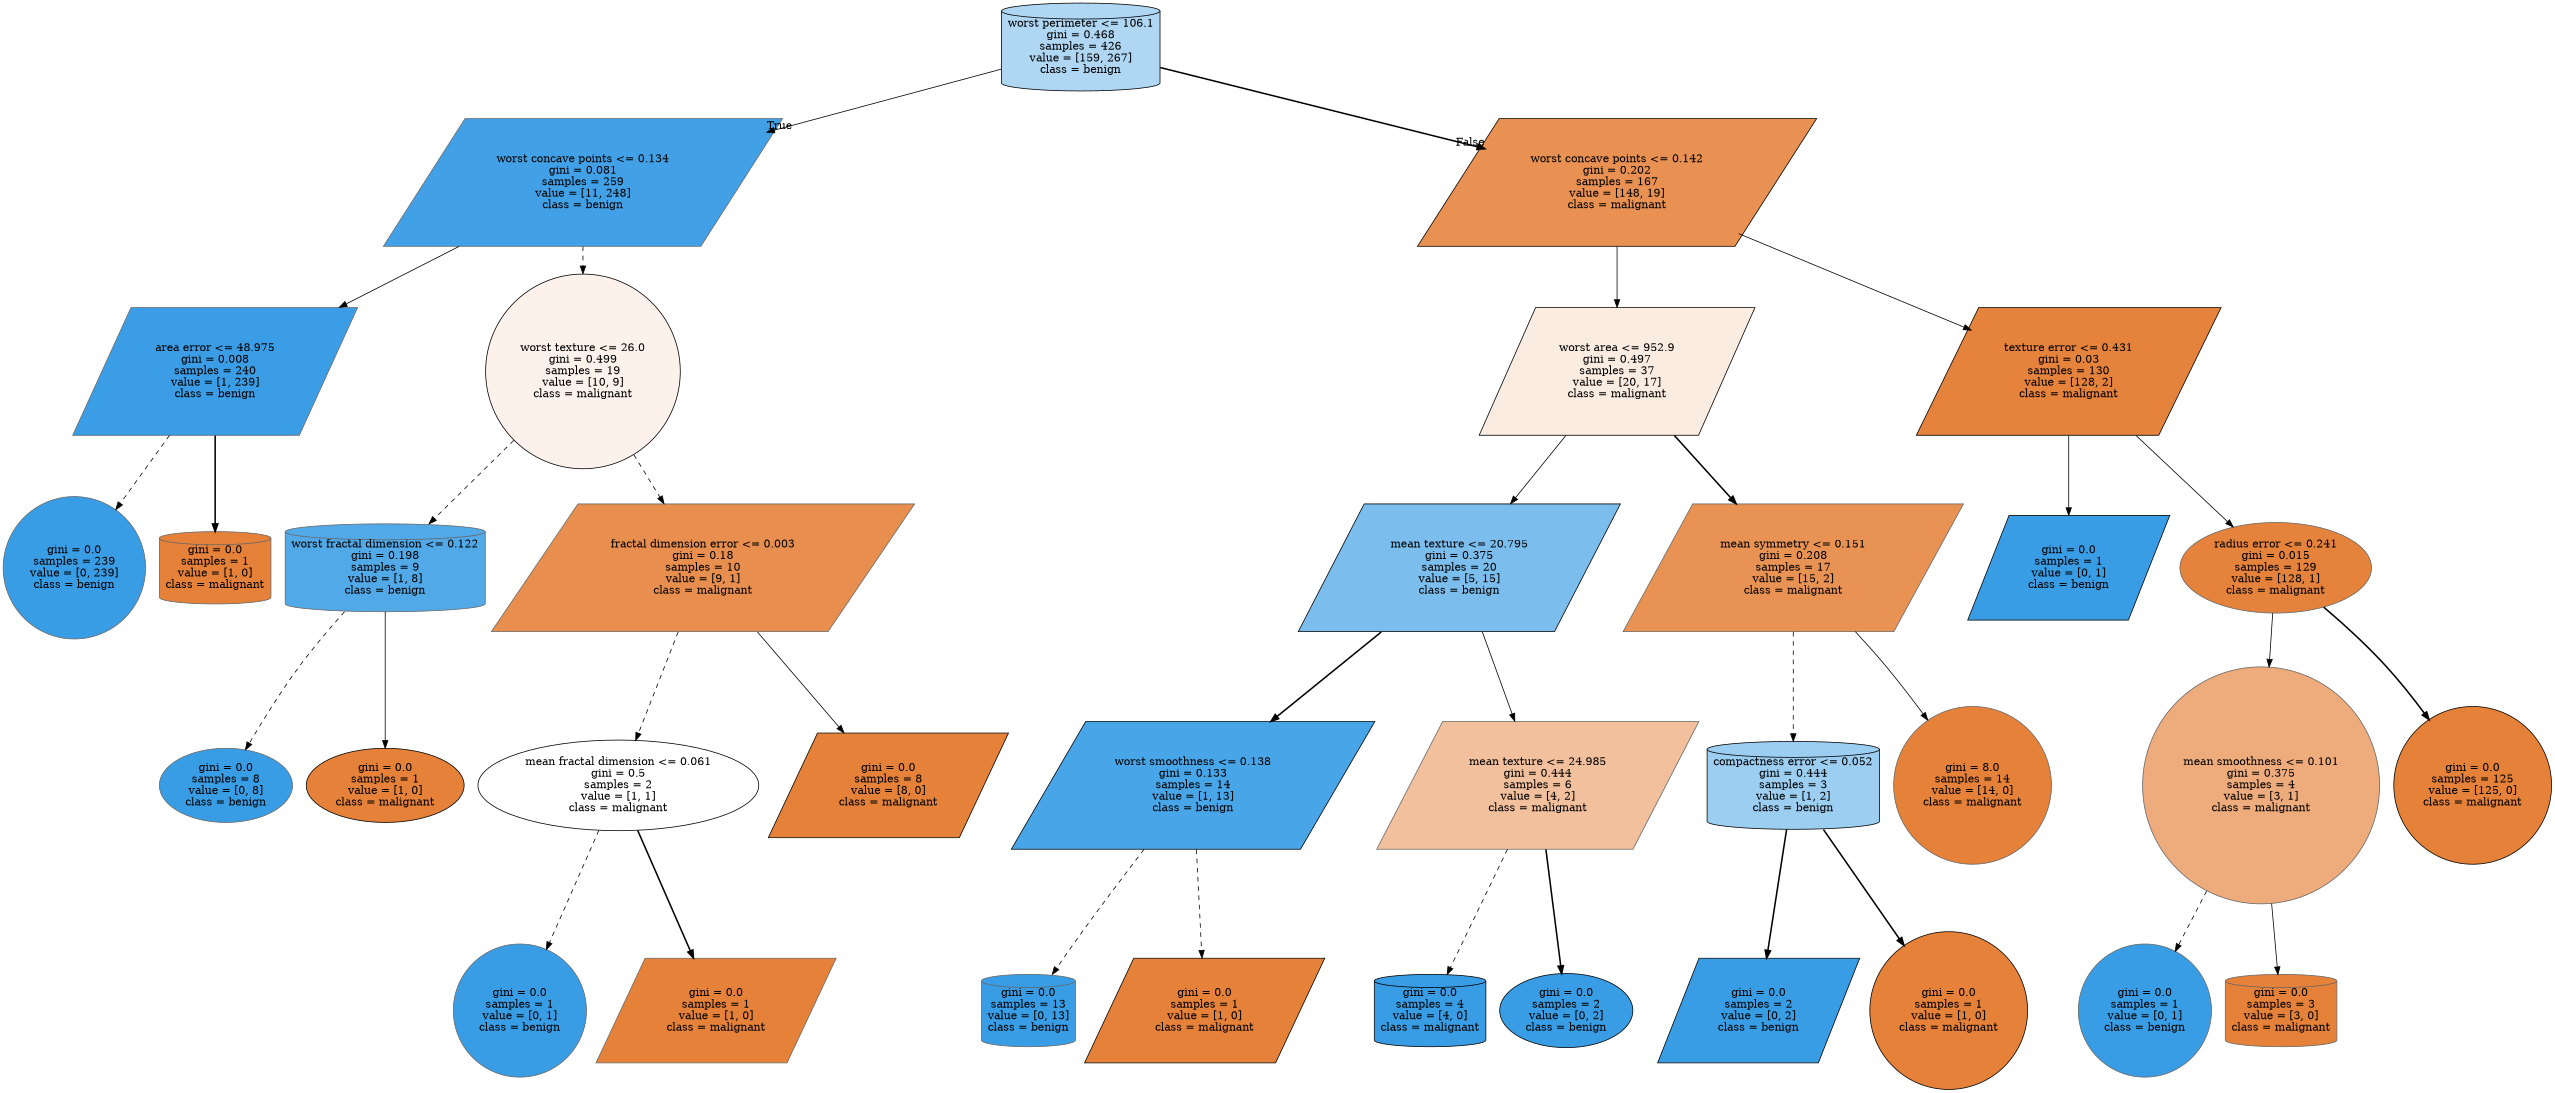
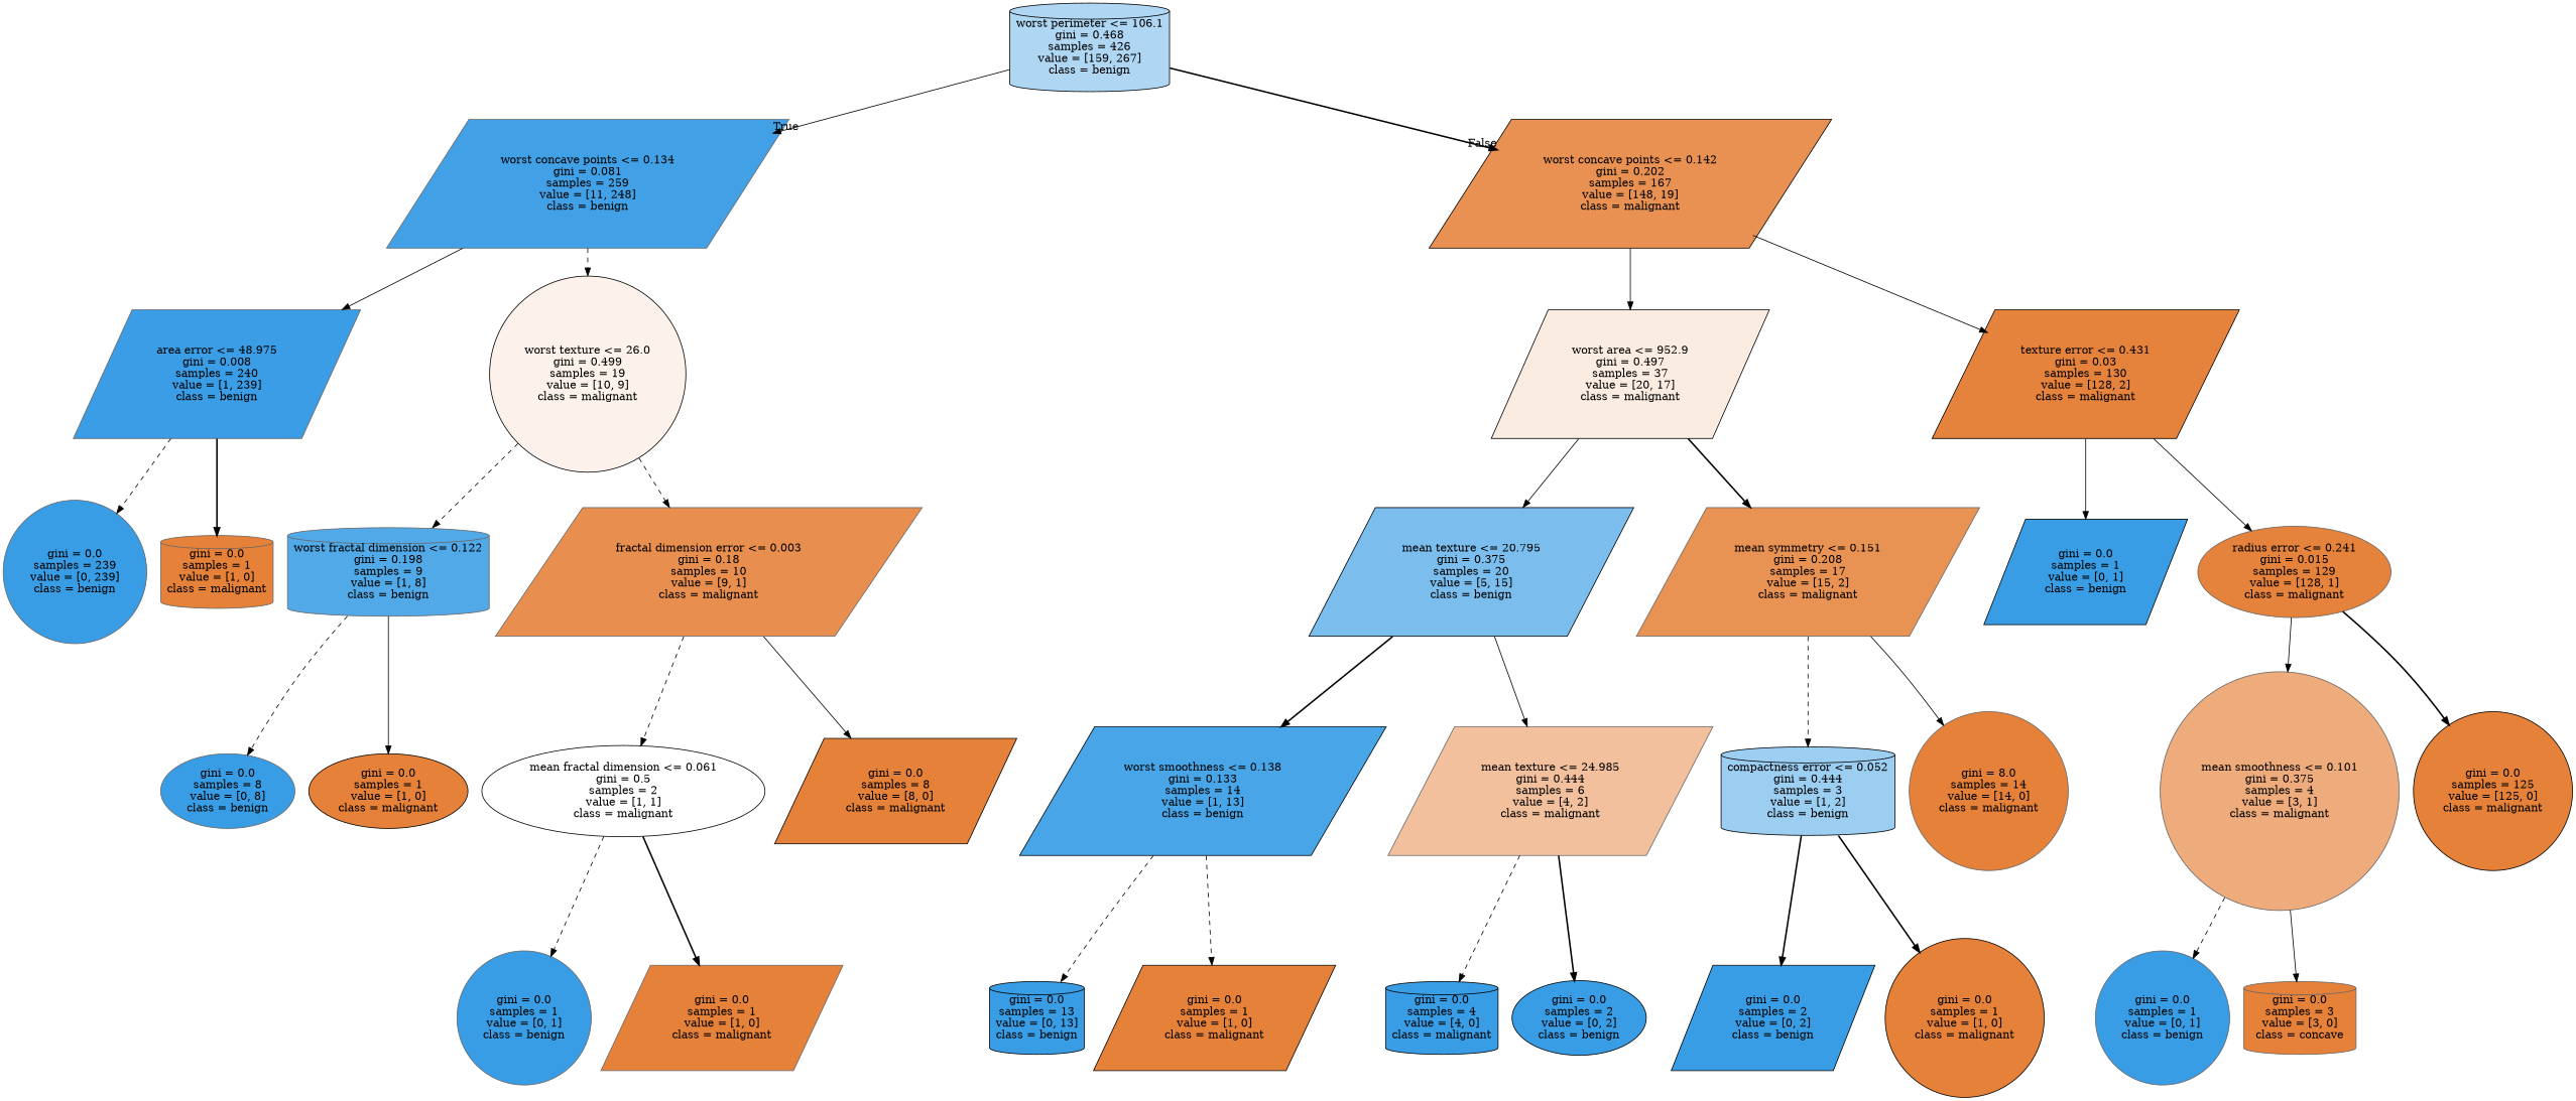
  digraph {
    node [color=black fillcolor="#399de5" shape=parallelogram style=filled]
    edge [style=solid]
    n1 [fillcolor="#afd7f4" label="worst perimeter <= 106.1\ngini = 0.468\nsamples = 426\nvalue = [159, 267]\nclass = benign" shape=cylinder]
    n2 [color=gray40 fillcolor="#42a1e6" label="worst concave points <= 0.134\ngini = 0.081\nsamples = 259\nvalue = [11, 248]\nclass = benign"]
    n3 [fillcolor="#e89152" label="worst concave points <= 0.142\ngini = 0.202\nsamples = 167\nvalue = [148, 19]\nclass = malignant"]
    n4 [color=gray40 fillcolor="#3a9de5" label="area error <= 48.975\ngini = 0.008\nsamples = 240\nvalue = [1, 239]\nclass = benign"]
    n5 [fillcolor="#fcf2eb" label="worst texture <= 26.0\ngini = 0.499\nsamples = 19\nvalue = [10, 9]\nclass = malignant" shape=circle]
    n6 [fillcolor="#fbece1" label="worst area <= 952.9\ngini = 0.497\nsamples = 37\nvalue = [20, 17]\nclass = malignant"]
    n7 [fillcolor="#e5833c" label="texture error <= 0.431\ngini = 0.03\nsamples = 130\nvalue = [128, 2]\nclass = malignant"]
    n8 [color=gray40 label="gini = 0.0\nsamples = 239\nvalue = [0, 239]\nclass = benign" shape=circle]
    n9 [color=gray40 fillcolor="#e58139" label="gini = 0.0\nsamples = 1\nvalue = [1, 0]\nclass = malignant" shape=cylinder]
    n10 [color=gray40 fillcolor="#52a9e8" label="worst fractal dimension <= 0.122\ngini = 0.198\nsamples = 9\nvalue = [1, 8]\nclass = benign" shape=cylinder]
    n11 [color=gray40 fillcolor="#e88f4f" label="fractal dimension error <= 0.003\ngini = 0.18\nsamples = 10\nvalue = [9, 1]\nclass = malignant"]
    n12 [color=gray40 label="gini = 0.0\nsamples = 8\nvalue = [0, 8]\nclass = benign" shape=ellipse]
    n13 [fillcolor="#e58139" label="gini = 0.0\nsamples = 1\nvalue = [1, 0]\nclass = malignant" shape=ellipse]
    n14 [fillcolor="#ffffff" label="mean fractal dimension <= 0.061\ngini = 0.5\nsamples = 2\nvalue = [1, 1]\nclass = malignant" shape=ellipse]
    n15 [fillcolor="#e58139" label="gini = 0.0\nsamples = 8\nvalue = [8, 0]\nclass = malignant"]
    n16 [color=gray40 label="gini = 0.0\nsamples = 1\nvalue = [0, 1]\nclass = benign" shape=circle]
    n17 [color=gray40 fillcolor="#e58139" label="gini = 0.0\nsamples = 1\nvalue = [1, 0]\nclass = malignant"]
    n18 [fillcolor="#7bbeee" label="mean texture <= 20.795\ngini = 0.375\nsamples = 20\nvalue = [5, 15]\nclass = benign"]
    n19 [color=gray40 fillcolor="#e89253" label="mean symmetry <= 0.151\ngini = 0.208\nsamples = 17\nvalue = [15, 2]\nclass = malignant"]
    n20 [label="gini = 0.0\nsamples = 1\nvalue = [0, 1]\nclass = benign"]
    n21 [color=gray40 fillcolor="#e5823b" label="radius error <= 0.241\ngini = 0.015\nsamples = 129\nvalue = [128, 1]\nclass = malignant" shape=ellipse]
    n22 [fillcolor="#48a5e7" label="worst smoothness <= 0.138\ngini = 0.133\nsamples = 14\nvalue = [1, 13]\nclass = benign"]
    n23 [color=gray40 fillcolor="#f2c09c" label="mean texture <= 24.985\ngini = 0.444\nsamples = 6\nvalue = [4, 2]\nclass = malignant"]
    n24 [fillcolor="#9ccef2" label="compactness error <= 0.052\ngini = 0.444\nsamples = 3\nvalue = [1, 2]\nclass = benign" shape=cylinder]
    n25 [color=gray40 fillcolor="#e58139" label="gini = 8.0\nsamples = 14\nvalue = [14, 0]\nclass = malignant" shape=circle]
-   n26 [color=gray40 label="gini = 0.0\nsamples = 13\nvalue = [0, 13]\nclass = benign" shape=cylinder]
+   n26 [label="gini = 0.0\nsamples = 13\nvalue = [0, 13]\nclass = benign" shape=cylinder]
    n27 [fillcolor="#e58139" label="gini = 0.0\nsamples = 1\nvalue = [1, 0]\nclass = malignant"]
    n28 [label="gini = 0.0\nsamples = 4\nvalue = [4, 0]\nclass = malignant" shape=cylinder]
    n29 [label="gini = 0.0\nsamples = 2\nvalue = [0, 2]\nclass = benign" shape=ellipse]
    n30 [label="gini = 0.0\nsamples = 2\nvalue = [0, 2]\nclass = benign"]
    n31 [fillcolor="#e58139" label="gini = 0.0\nsamples = 1\nvalue = [1, 0]\nclass = malignant" shape=circle]
    n32 [color=gray40 fillcolor="#eeab7b" label="mean smoothness <= 0.101\ngini = 0.375\nsamples = 4\nvalue = [3, 1]\nclass = malignant" shape=circle]
    n33 [fillcolor="#e58139" label="gini = 0.0\nsamples = 125\nvalue = [125, 0]\nclass = malignant" shape=circle]
    n34 [color=gray40 label="gini = 0.0\nsamples = 1\nvalue = [0, 1]\nclass = benign" shape=circle]
-   n35 [color=gray40 fillcolor="#e58139" label="gini = 0.0\nsamples = 3\nvalue = [3, 0]\nclass = malignant" shape=cylinder]
+   n35 [color=gray40 fillcolor="#e58139" label="gini = 0.0\nsamples = 3\nvalue = [3, 0]\nclass = concave" shape=cylinder]
    n1 -> n2 [headlabel=True labelangle=45 labeldistance=2.5]
    n1 -> n3 [headlabel=False labelangle=-45 labeldistance=2.5 style=bold]
    n2 -> n4
    n2 -> n5 [style=dashed]
    n3 -> n6
    n3 -> n7
    n4 -> n8 [style=dashed]
    n4 -> n9 [style=bold]
    n5 -> n10 [style=dashed]
    n5 -> n11 [style=dashed]
    n6 -> n18
    n6 -> n19 [style=bold]
    n7 -> n20
    n7 -> n21
    n10 -> n12 [style=dashed]
    n10 -> n13
    n11 -> n14 [style=dashed]
    n11 -> n15
    n14 -> n16 [style=dashed]
    n14 -> n17 [style=bold]
    n18 -> n22 [style=bold]
    n18 -> n23
    n19 -> n24 [style=dashed]
    n19 -> n25
    n21 -> n32
    n21 -> n33 [style=bold]
    n22 -> n26 [style=dashed]
    n22 -> n27 [style=dashed]
    n23 -> n28 [style=dashed]
    n23 -> n29 [style=bold]
    n24 -> n30 [style=bold]
    n24 -> n31 [style=bold]
    n32 -> n34 [style=dashed]
    n32 -> n35
  }
